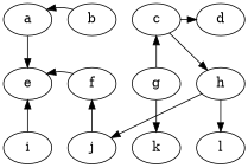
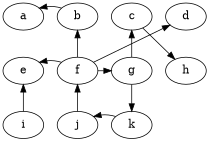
  digraph {
    a
    b
    c
    d
    e
    f
    g
    h
    i
    j
    k
-   l
    subgraph sub_1 {
      rank=same
      a
      b
      c
      d
    }
    subgraph sub_2 {
      rank=same
      e
      f
      g
      h
    }
    subgraph sub_3 {
      rank=same
      i
      j
      k
-     l
    }
    a -> b [style=invis]
-   a -> e
    b -> a [constraint=false]
    b -> c [style=invis]
-   c -> d
+   f -> d
    c -> h
    e -> f [style=invis]
+   f -> b [constraint=false]
    f -> e [constraint=false]
+   f -> g
    g -> c [constraint=false]
    g -> h [style=invis]
    g -> k
-   h -> l
    i -> e
    i -> j [style=invis]
    j -> f [constraint=false]
    j -> k [style=invis]
-   h -> j
+   k -> j
  }
